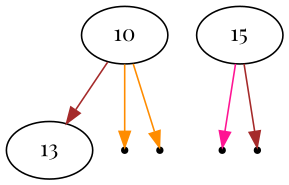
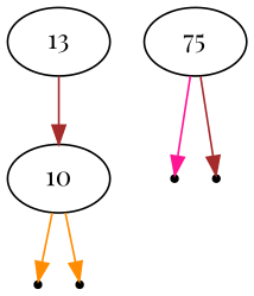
  digraph {
    fontname="Playfair Display"
    node [fontname="Playfair Display" shape=point]
    edge [color=brown fontname="Playfair Display"]
    13 [shape=""]
    10 [shape=""]
    null0
    null1
-   15 [shape=""]
+   15 [label=75 shape=""]
    null2
    null3
-   10 -> 13
+   13 -> 10
    10 -> null0 [color=darkorange]
    10 -> null1 [color=darkorange]
    15 -> null2 [color=deeppink]
    15 -> null3
  }
